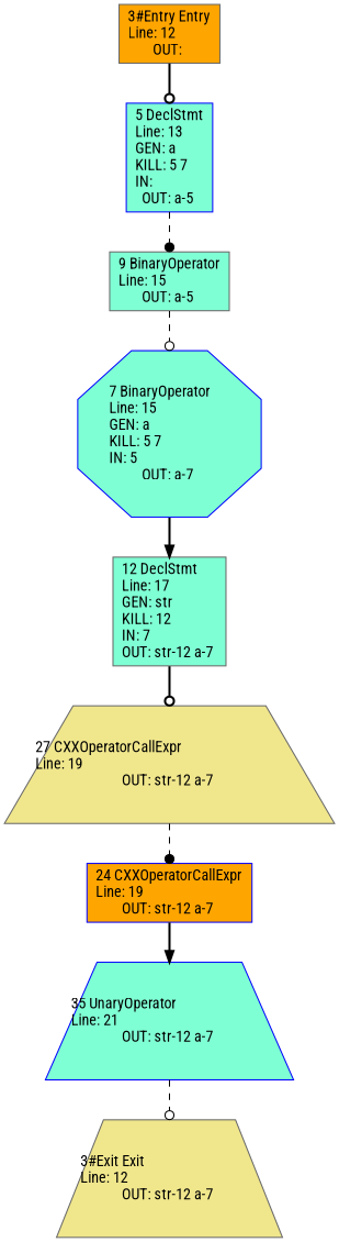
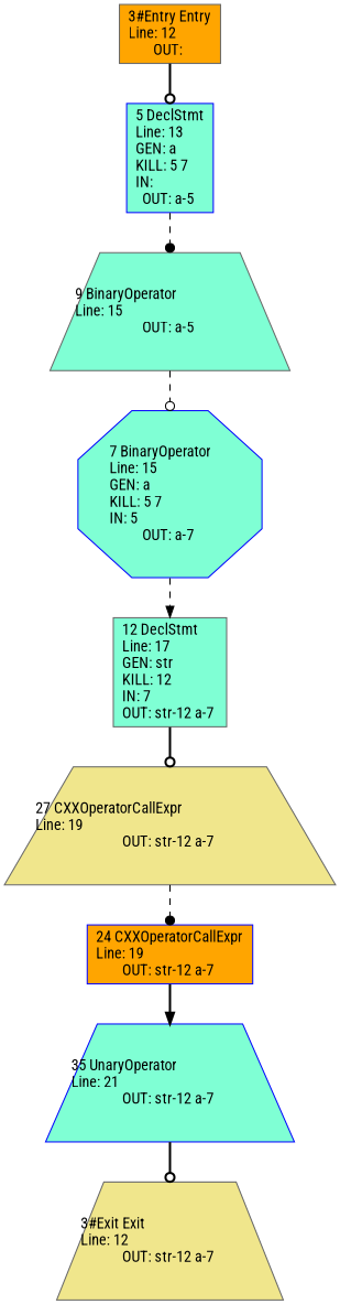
  digraph {
    fontname="Roboto Condensed"
    node [color=gray40 fillcolor=aquamarine fontname="Roboto Condensed" shape=box style=filled]
    edge [arrowhead=odot fontname="Roboto Condensed" style=bold]
    n1 [fillcolor=orange label="3#Entry Entry\lLine: 12\lOUT: "]
    n2 [color=blue label="5 DeclStmt\lLine: 13\lGEN: a \lKILL: 5 7 \lIN: \lOUT: a-5 "]
-   n3 [label="9 BinaryOperator\lLine: 15\lOUT: a-5 "]
+   n3 [label="9 BinaryOperator\lLine: 15\lOUT: a-5 " shape=trapezium]
    n4 [color=blue label="7 BinaryOperator\lLine: 15\lGEN: a \lKILL: 5 7 \lIN: 5 \lOUT: a-7 " shape=octagon]
    n5 [label="12 DeclStmt\lLine: 17\lGEN: str \lKILL: 12 \lIN: 7 \lOUT: str-12 a-7 "]
    n6 [fillcolor=khaki label="27 CXXOperatorCallExpr\lLine: 19\lOUT: str-12 a-7 " shape=trapezium]
    n7 [color=blue fillcolor=orange label="24 CXXOperatorCallExpr\lLine: 19\lOUT: str-12 a-7 "]
    n8 [color=blue label="35 UnaryOperator\lLine: 21\lOUT: str-12 a-7 " shape=trapezium]
    n9 [fillcolor=khaki label="3#Exit Exit\lLine: 12\lOUT: str-12 a-7 " shape=trapezium]
    n1 -> n2
    n2 -> n3 [arrowhead=dot style=dashed]
    n3 -> n4 [style=dashed]
-   n4 -> n5 [arrowhead=normal]
+   n4 -> n5 [arrowhead=normal style=dashed]
    n5 -> n6
    n6 -> n7 [arrowhead=dot style=dashed]
    n7 -> n8 [arrowhead=normal]
-   n8 -> n9 [style=dashed]
+   n8 -> n9
  }
